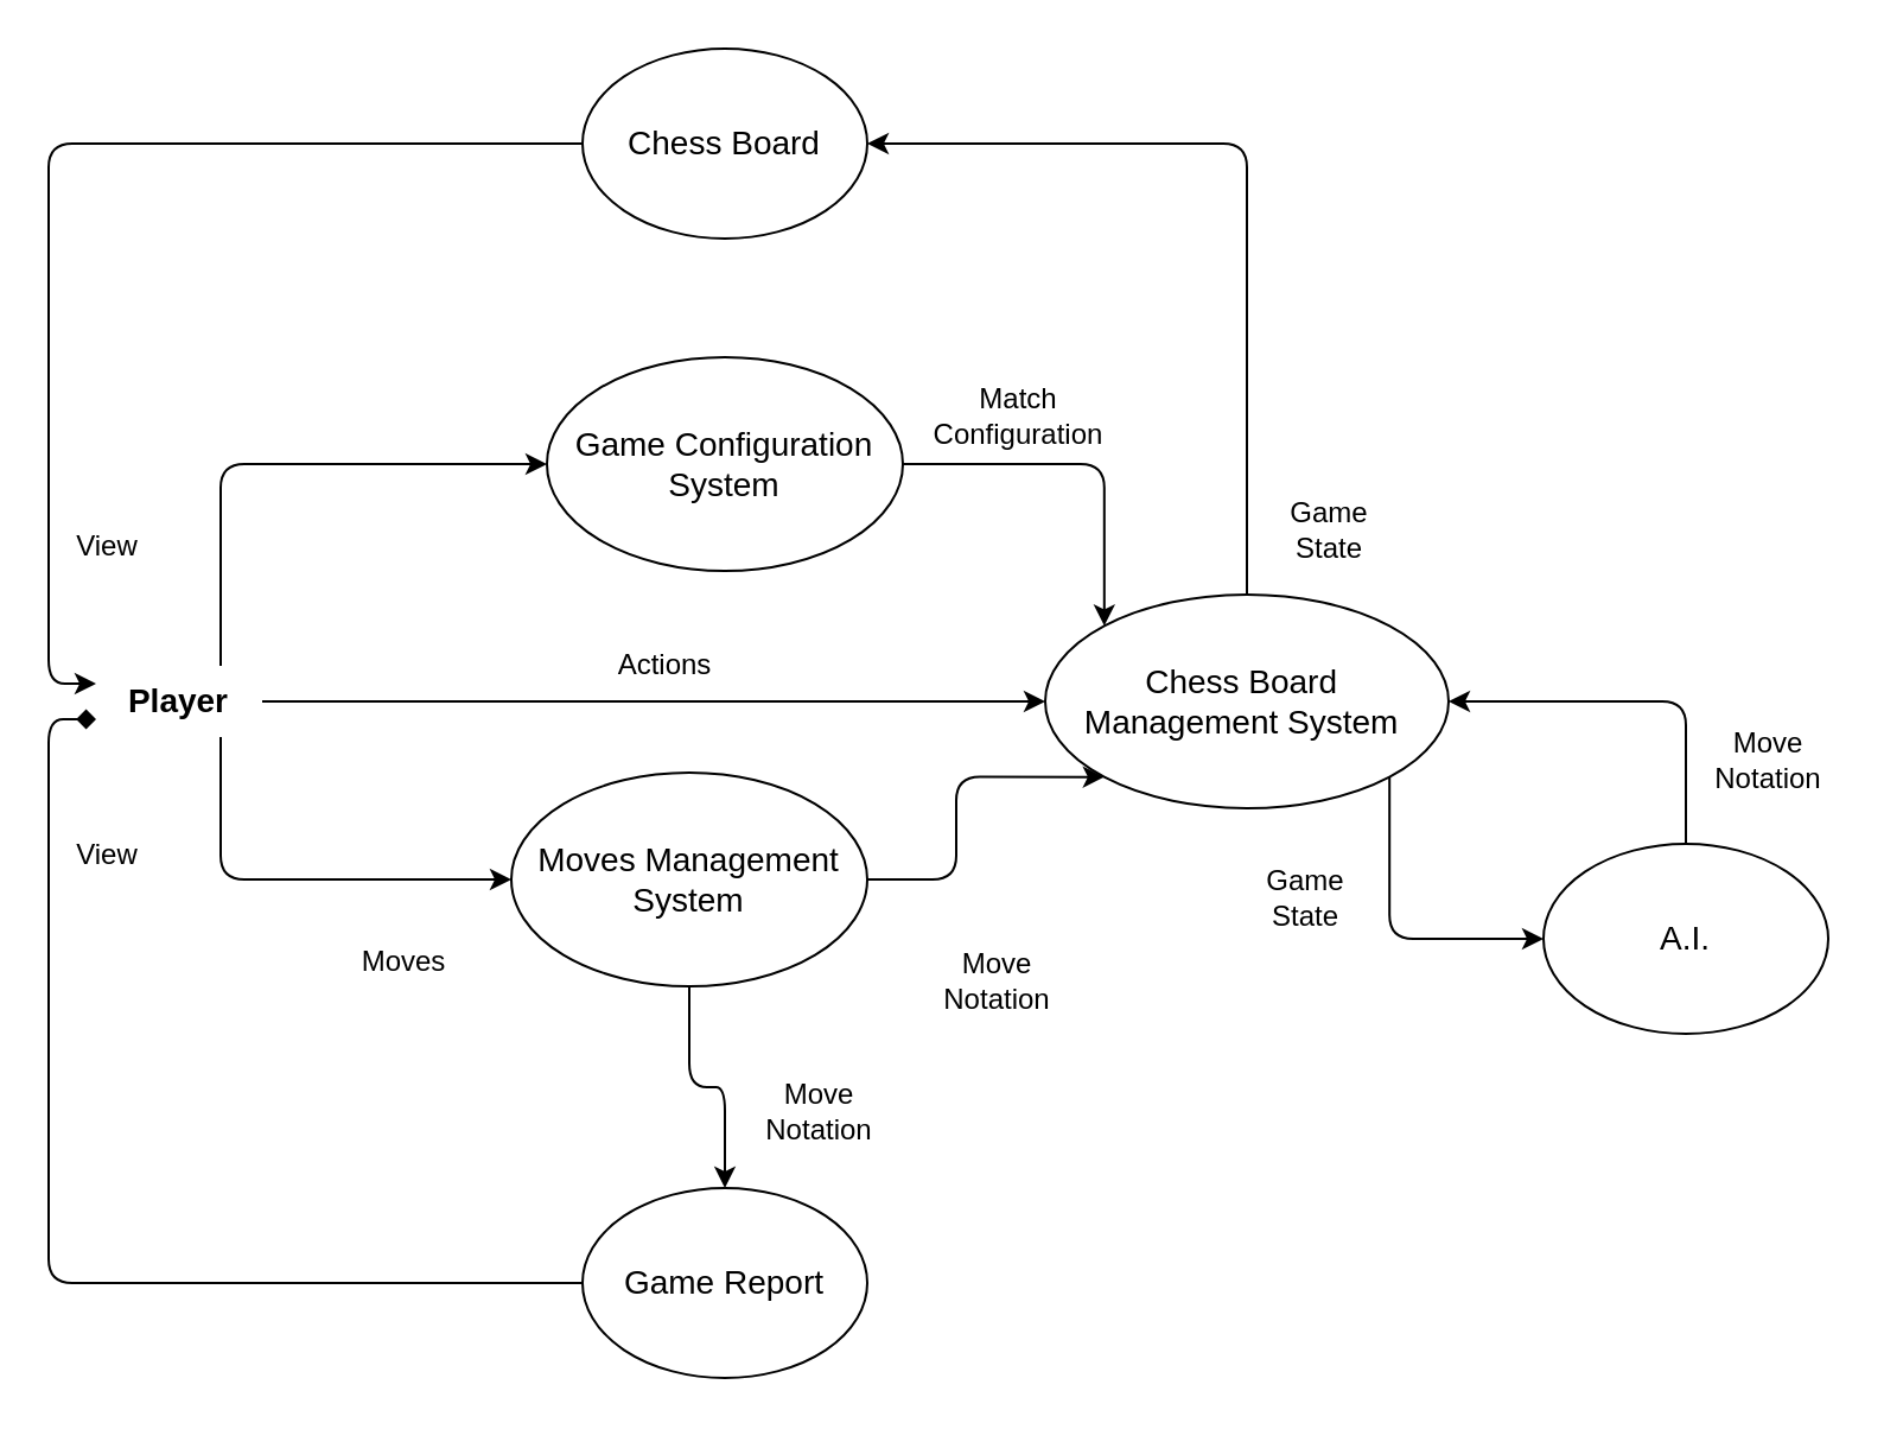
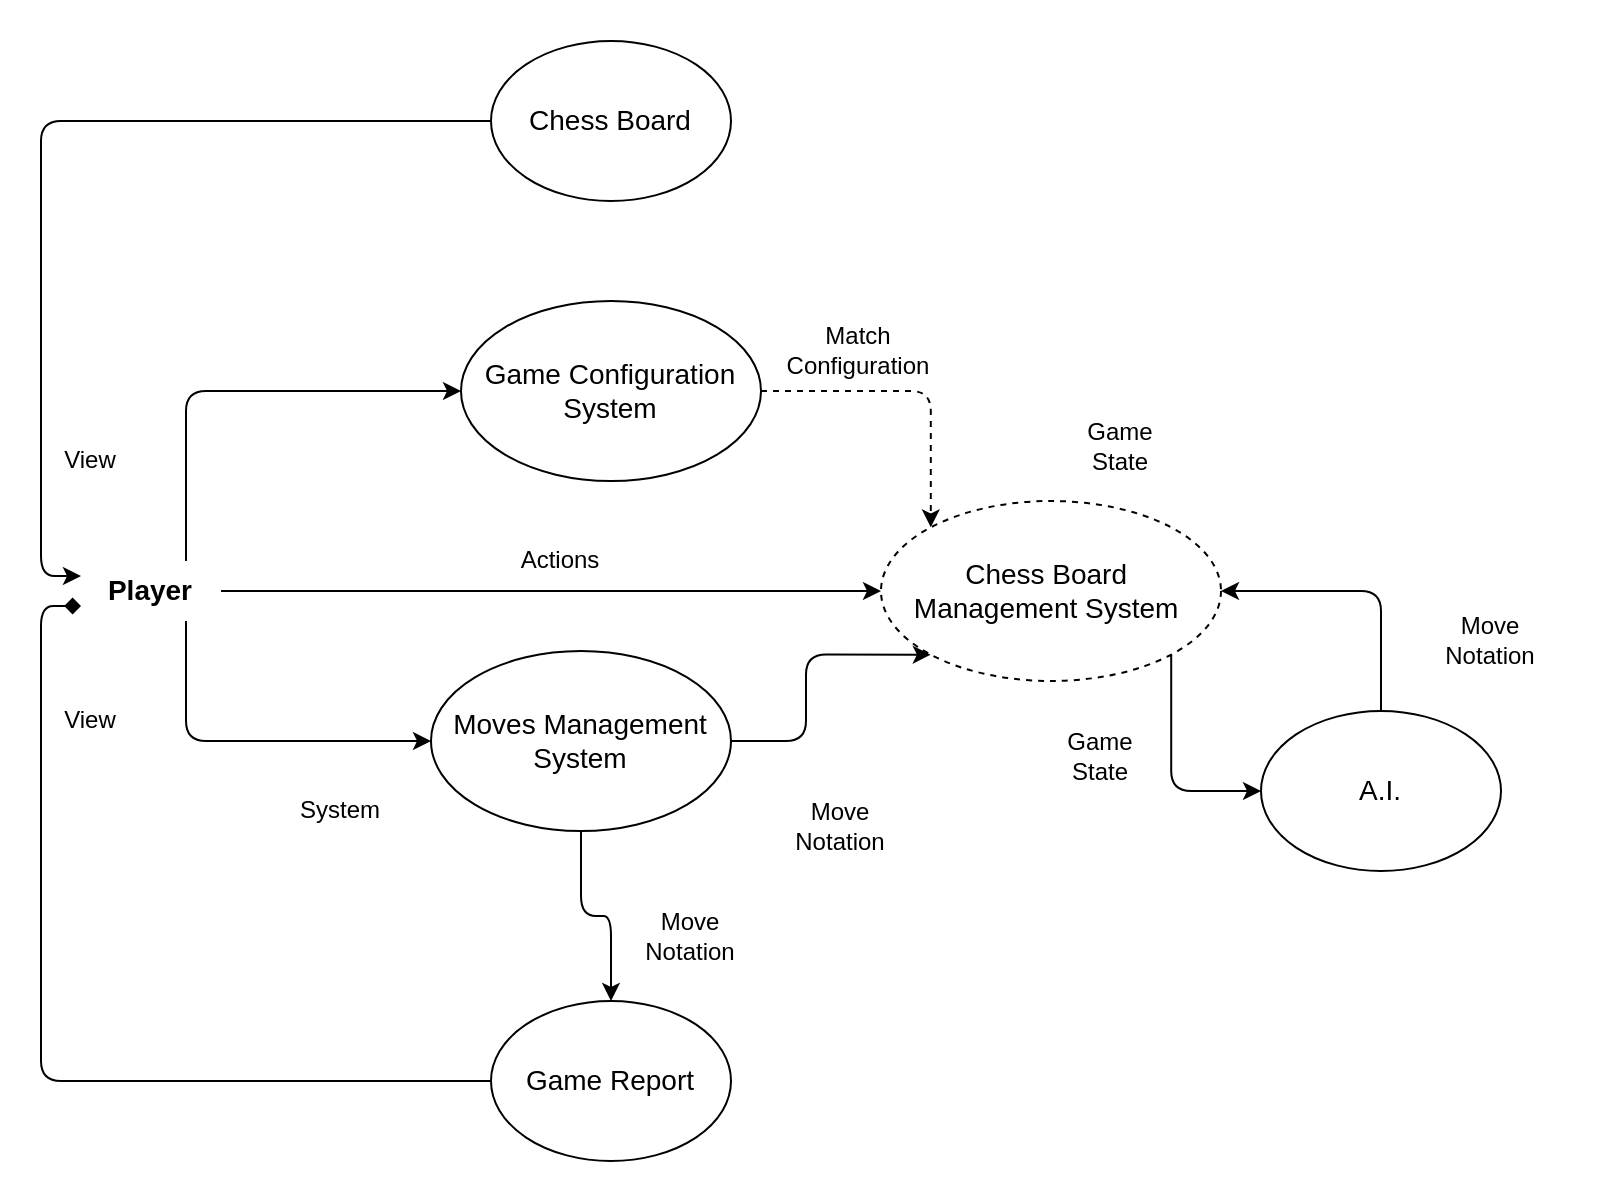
  <mxCell id="0" />
  <mxCell id="1" parent="0" />
  <mxCell id="2" style="edgeStyle=orthogonalEdgeStyle;orthogonalLoop=1;jettySize=auto;html=1;exitX=0.75;exitY=0;exitDx=0;exitDy=0;entryX=0;entryY=0.5;entryDx=0;entryDy=0;" parent="1" source="5" target="10" edge="1"><mxGeometry relative="1" as="geometry" /></mxCell>
  <mxCell id="3" style="edgeStyle=orthogonalEdgeStyle;orthogonalLoop=1;jettySize=auto;html=1;exitX=0.75;exitY=1;exitDx=0;exitDy=0;entryX=0;entryY=0.5;entryDx=0;entryDy=0;" parent="1" source="5" target="8" edge="1"><mxGeometry relative="1" as="geometry" /></mxCell>
  <mxCell id="4" style="edgeStyle=orthogonalEdgeStyle;orthogonalLoop=1;jettySize=auto;html=1;entryX=0;entryY=0.5;entryDx=0;entryDy=0;" parent="1" source="5" target="13" edge="1"><mxGeometry relative="1" as="geometry" /></mxCell>
  <mxCell id="5" value="&lt;font style=&quot;font-size: 14px&quot;&gt;&lt;b&gt;Player&lt;/b&gt;&lt;/font&gt;" style="text;html=1;strokeColor=none;fillColor=none;align=center;verticalAlign=middle;whiteSpace=wrap;rounded=1;" parent="1" vertex="1"><mxGeometry x="40" y="280" width="70" height="30" as="geometry" /></mxCell>
  <mxCell id="6" style="edgeStyle=orthogonalEdgeStyle;orthogonalLoop=1;jettySize=auto;html=1;entryX=0;entryY=1;entryDx=0;entryDy=0;" parent="1" source="8" target="13" edge="1"><mxGeometry relative="1" as="geometry" /></mxCell>
  <mxCell id="7" style="edgeStyle=orthogonalEdgeStyle;orthogonalLoop=1;jettySize=auto;html=1;entryX=0.5;entryY=0;entryDx=0;entryDy=0;" parent="1" source="8" target="18" edge="1"><mxGeometry relative="1" as="geometry" /></mxCell>
  <mxCell id="8" value="&lt;font style=&quot;font-size: 14px&quot;&gt;Moves Management System&lt;/font&gt;" style="ellipse;whiteSpace=wrap;html=1;rounded=1;" parent="1" vertex="1"><mxGeometry x="215" y="325" width="150" height="90" as="geometry" /></mxCell>
- <mxCell id="9" style="edgeStyle=orthogonalEdgeStyle;orthogonalLoop=1;jettySize=auto;html=1;entryX=0;entryY=0;entryDx=0;entryDy=0;" parent="1" source="10" target="13" edge="1"><mxGeometry relative="1" as="geometry" /></mxCell>
+ <mxCell id="9" style="edgeStyle=orthogonalEdgeStyle;orthogonalLoop=1;jettySize=auto;html=1;entryX=0;entryY=0;entryDx=0;entryDy=0;dashed=1;" parent="1" source="10" target="13" edge="1"><mxGeometry relative="1" as="geometry" /></mxCell>
  <mxCell id="10" value="&lt;font style=&quot;font-size: 14px&quot;&gt;Game Configuration System&lt;/font&gt;" style="ellipse;whiteSpace=wrap;html=1;rounded=1;" parent="1" vertex="1"><mxGeometry x="230" y="150" width="150" height="90" as="geometry" /></mxCell>
- <mxCell id="11" style="edgeStyle=orthogonalEdgeStyle;orthogonalLoop=1;jettySize=auto;html=1;entryX=1;entryY=0.5;entryDx=0;entryDy=0;" parent="1" source="13" target="16" edge="1"><mxGeometry relative="1" as="geometry"><Array as="points"><mxPoint x="525" y="60" /></Array></mxGeometry></mxCell>
  <mxCell id="12" style="edgeStyle=orthogonalEdgeStyle;orthogonalLoop=1;jettySize=auto;html=1;exitX=1;exitY=1;exitDx=0;exitDy=0;entryX=0;entryY=0.5;entryDx=0;entryDy=0;" parent="1" source="13" target="20" edge="1"><mxGeometry relative="1" as="geometry"><Array as="points"><mxPoint x="585" y="395" /></Array></mxGeometry></mxCell>
- <mxCell id="13" value="&lt;font style=&quot;font-size: 14px&quot;&gt;Chess Board&amp;nbsp; Management System&amp;nbsp;&lt;/font&gt;" style="ellipse;whiteSpace=wrap;html=1;rounded=1;" parent="1" vertex="1"><mxGeometry x="440" y="250" width="170" height="90" as="geometry" /></mxCell>
- <mxCell id="14" value="Moves" style="text;html=1;strokeColor=none;fillColor=none;align=center;verticalAlign=middle;whiteSpace=wrap;rounded=1;" parent="1" vertex="1"><mxGeometry x="140" y="390" width="60" height="30" as="geometry" /></mxCell>
+ <mxCell id="13" value="&lt;font style=&quot;font-size: 14px&quot;&gt;Chess Board&amp;nbsp; Management System&amp;nbsp;&lt;/font&gt;" style="ellipse;whiteSpace=wrap;html=1;rounded=1;dashed=1;" parent="1" vertex="1"><mxGeometry x="440" y="250" width="170" height="90" as="geometry" /></mxCell>
+ <mxCell id="14" value="System" style="text;html=1;strokeColor=none;fillColor=none;align=center;verticalAlign=middle;whiteSpace=wrap;rounded=1;" parent="1" vertex="1"><mxGeometry x="140" y="390" width="60" height="30" as="geometry" /></mxCell>
  <mxCell id="15" style="edgeStyle=orthogonalEdgeStyle;orthogonalLoop=1;jettySize=auto;html=1;entryX=0;entryY=0.25;entryDx=0;entryDy=0;" parent="1" source="16" target="5" edge="1"><mxGeometry relative="1" as="geometry" /></mxCell>
  <mxCell id="16" value="&lt;font style=&quot;font-size: 14px&quot;&gt;Chess Board&lt;/font&gt;" style="ellipse;whiteSpace=wrap;html=1;rounded=1;" parent="1" vertex="1"><mxGeometry x="245" y="20" width="120" height="80" as="geometry" /></mxCell>
  <mxCell id="17" style="edgeStyle=orthogonalEdgeStyle;orthogonalLoop=1;jettySize=auto;html=1;entryX=0;entryY=0.75;entryDx=0;entryDy=0;endArrow=diamond;" parent="1" source="18" target="5" edge="1"><mxGeometry relative="1" as="geometry" /></mxCell>
  <mxCell id="18" value="&lt;font style=&quot;font-size: 14px&quot;&gt;Game Report&lt;/font&gt;" style="ellipse;whiteSpace=wrap;html=1;rounded=1;" parent="1" vertex="1"><mxGeometry x="245" y="500" width="120" height="80" as="geometry" /></mxCell>
  <mxCell id="19" style="edgeStyle=orthogonalEdgeStyle;orthogonalLoop=1;jettySize=auto;html=1;exitX=0.5;exitY=0;exitDx=0;exitDy=0;entryX=1;entryY=0.5;entryDx=0;entryDy=0;" parent="1" source="20" target="13" edge="1"><mxGeometry relative="1" as="geometry" /></mxCell>
- <mxCell id="20" value="&lt;font style=&quot;font-size: 14px&quot;&gt;A.I.&lt;/font&gt;" style="ellipse;whiteSpace=wrap;html=1;rounded=1;" parent="1" vertex="1"><mxGeometry x="650" y="355" width="120" height="80" as="geometry" /></mxCell>
+ <mxCell id="20" value="&lt;font style=&quot;font-size: 14px&quot;&gt;A.I.&lt;/font&gt;" style="ellipse;whiteSpace=wrap;html=1;rounded=1;" parent="1" vertex="1"><mxGeometry x="630" y="355" width="120" height="80" as="geometry" /></mxCell>
  <mxCell id="21" value="Actions" style="text;html=1;strokeColor=none;fillColor=none;align=center;verticalAlign=middle;whiteSpace=wrap;rounded=1;" parent="1" vertex="1"><mxGeometry x="240" y="270" width="80" height="20" as="geometry" /></mxCell>
  <mxCell id="22" value="Move Notation" style="text;html=1;strokeColor=none;fillColor=none;align=center;verticalAlign=middle;whiteSpace=wrap;rounded=1;" parent="1" vertex="1"><mxGeometry x="710" y="300" width="70" height="40" as="geometry" /></mxCell>
  <mxCell id="23" value="Game State" style="text;html=1;strokeColor=none;fillColor=none;align=center;verticalAlign=middle;whiteSpace=wrap;rounded=1;" parent="1" vertex="1"><mxGeometry x="520" y="360" width="60" height="35" as="geometry" /></mxCell>
  <mxCell id="24" value="Match Configuration" style="text;html=1;strokeColor=none;fillColor=none;align=center;verticalAlign=middle;whiteSpace=wrap;rounded=1;" parent="1" vertex="1"><mxGeometry x="385" y="155" width="87.5" height="40" as="geometry" /></mxCell>
  <mxCell id="25" value="Move Notation" style="text;html=1;strokeColor=none;fillColor=none;align=center;verticalAlign=middle;whiteSpace=wrap;rounded=1;" parent="1" vertex="1"><mxGeometry x="385" y="390" width="70" height="45" as="geometry" /></mxCell>
  <mxCell id="26" value="Game State" style="text;html=1;strokeColor=none;fillColor=none;align=center;verticalAlign=middle;whiteSpace=wrap;rounded=1;" parent="1" vertex="1"><mxGeometry x="530" y="205" width="60" height="35" as="geometry" /></mxCell>
  <mxCell id="27" value="View" style="text;html=1;strokeColor=none;fillColor=none;align=center;verticalAlign=middle;whiteSpace=wrap;rounded=1;" parent="1" vertex="1"><mxGeometry x="20" y="220" width="50" height="20" as="geometry" /></mxCell>
  <mxCell id="28" value="Move Notation" style="text;html=1;strokeColor=none;fillColor=none;align=center;verticalAlign=middle;whiteSpace=wrap;rounded=1;" parent="1" vertex="1"><mxGeometry x="310" y="445" width="70" height="45" as="geometry" /></mxCell>
  <mxCell id="29" value="View" style="text;html=1;strokeColor=none;fillColor=none;align=center;verticalAlign=middle;whiteSpace=wrap;rounded=1;" parent="1" vertex="1"><mxGeometry x="20" y="350" width="50" height="20" as="geometry" /></mxCell>
